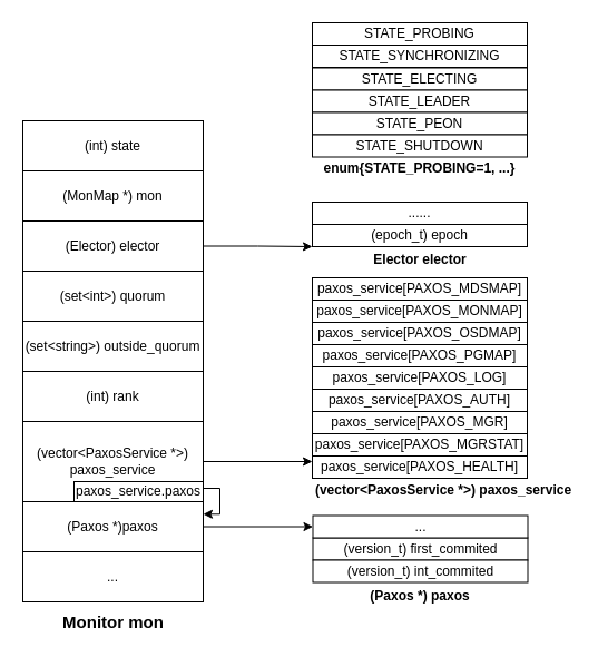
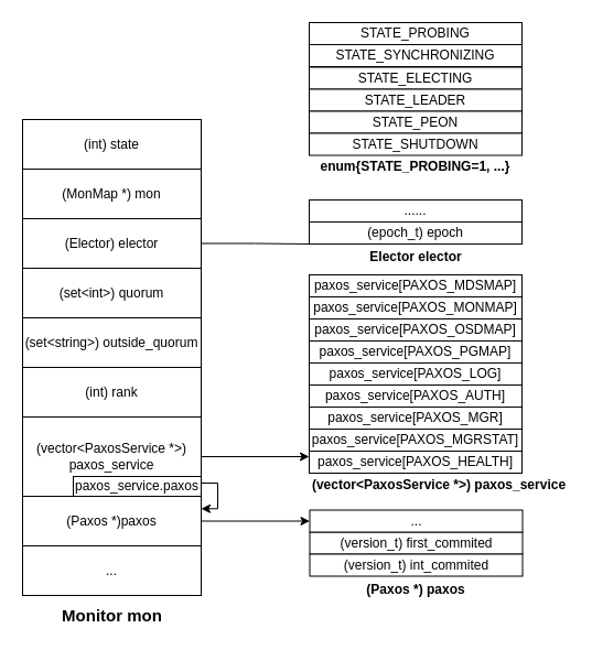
  <mxCell id="0" />
  <mxCell id="1" parent="0" />
  <mxCell id="2" value="(set&amp;lt;string&amp;gt;) outside_quorum" style="rounded=0;whiteSpace=wrap;html=1;" vertex="1" parent="1"><mxGeometry x="20" y="288" width="162" height="45" as="geometry" /></mxCell>
  <mxCell id="3" value="&lt;span style=&quot;font-family: &amp;#34;helvetica&amp;#34;&quot;&gt;(set&amp;lt;int&amp;gt;) quorum&lt;/span&gt;" style="rounded=0;whiteSpace=wrap;html=1;" vertex="1" parent="1"><mxGeometry x="20" y="243" width="162" height="45" as="geometry" /></mxCell>
  <mxCell id="4" value="(MonMap *) mon" style="rounded=0;whiteSpace=wrap;html=1;" vertex="1" parent="1"><mxGeometry x="20" y="153" width="162" height="45" as="geometry" /></mxCell>
  <mxCell id="5" value="(int) state" style="rounded=0;whiteSpace=wrap;html=1;" vertex="1" parent="1"><mxGeometry x="20" y="108" width="162" height="45" as="geometry" /></mxCell>
  <mxCell id="6" value="(int) rank" style="rounded=0;whiteSpace=wrap;html=1;" vertex="1" parent="1"><mxGeometry x="20" y="333" width="162" height="45" as="geometry" /></mxCell>
- <mxCell id="7" style="edgeStyle=orthogonalEdgeStyle;rounded=0;orthogonalLoop=1;jettySize=auto;html=1;exitX=1;exitY=0.5;exitDx=0;exitDy=0;entryX=0;entryY=1;entryDx=0;entryDy=0;" edge="1" parent="1" source="8" target="23"><mxGeometry relative="1" as="geometry"><Array as="points"><mxPoint x="231" y="220" /><mxPoint x="280" y="221" /></Array></mxGeometry></mxCell>
+ <mxCell id="7" style="edgeStyle=orthogonalEdgeStyle;rounded=0;orthogonalLoop=1;jettySize=auto;html=1;exitX=1;exitY=0.5;exitDx=0;exitDy=0;entryX=0;entryY=1;entryDx=0;entryDy=0;endArrow=none;" edge="1" parent="1" source="8" target="23"><mxGeometry relative="1" as="geometry"><Array as="points"><mxPoint x="231" y="220" /><mxPoint x="280" y="221" /></Array></mxGeometry></mxCell>
  <mxCell id="8" value="(Elector) elector" style="rounded=0;whiteSpace=wrap;html=1;" vertex="1" parent="1"><mxGeometry x="20" y="198" width="162" height="45" as="geometry" /></mxCell>
  <mxCell id="9" style="edgeStyle=orthogonalEdgeStyle;rounded=0;orthogonalLoop=1;jettySize=auto;html=1;exitX=1;exitY=0.5;exitDx=0;exitDy=0;entryX=0;entryY=0.25;entryDx=0;entryDy=0;" edge="1" parent="1" source="10" target="31"><mxGeometry relative="1" as="geometry" /></mxCell>
  <mxCell id="10" value="(vector&amp;lt;PaxosService *&amp;gt;) paxos_service" style="rounded=0;whiteSpace=wrap;html=1;" vertex="1" parent="1"><mxGeometry x="20" y="378" width="162" height="72" as="geometry" /></mxCell>
  <mxCell id="11" style="edgeStyle=orthogonalEdgeStyle;rounded=0;orthogonalLoop=1;jettySize=auto;html=1;exitX=1;exitY=0.25;exitDx=0;exitDy=0;entryX=1;entryY=0.25;entryDx=0;entryDy=0;" edge="1" parent="1" source="12" target="14"><mxGeometry relative="1" as="geometry"><Array as="points"><mxPoint x="182" y="438" /><mxPoint x="197" y="438" /><mxPoint x="197" y="461" /></Array></mxGeometry></mxCell>
  <mxCell id="12" value="paxos_service.paxos" style="rounded=0;whiteSpace=wrap;html=1;" vertex="1" parent="1"><mxGeometry x="66" y="432" width="116" height="18" as="geometry" /></mxCell>
  <mxCell id="13" style="edgeStyle=orthogonalEdgeStyle;rounded=0;orthogonalLoop=1;jettySize=auto;html=1;exitX=1;exitY=0.5;exitDx=0;exitDy=0;entryX=0;entryY=0.5;entryDx=0;entryDy=0;" edge="1" parent="1" source="14" target="35"><mxGeometry relative="1" as="geometry" /></mxCell>
  <mxCell id="14" value="(Paxos *)paxos" style="rounded=0;whiteSpace=wrap;html=1;" vertex="1" parent="1"><mxGeometry x="20" y="450" width="162" height="45" as="geometry" /></mxCell>
  <mxCell id="15" value="..." style="rounded=0;whiteSpace=wrap;html=1;" vertex="1" parent="1"><mxGeometry x="20" y="495" width="162" height="45" as="geometry" /></mxCell>
  <mxCell id="16" value="paxos_service[PAXOS_MDSMAP]" style="rounded=0;whiteSpace=wrap;html=1;" vertex="1" parent="1"><mxGeometry x="280" y="249" width="193" height="20" as="geometry" /></mxCell>
  <mxCell id="17" value="STATE_PROBING" style="rounded=0;whiteSpace=wrap;html=1;" vertex="1" parent="1"><mxGeometry x="280" y="20" width="193" height="20" as="geometry" /></mxCell>
  <mxCell id="18" value="STATE_SYNCHRONIZING" style="rounded=0;whiteSpace=wrap;html=1;" vertex="1" parent="1"><mxGeometry x="280" y="40" width="193" height="20" as="geometry" /></mxCell>
  <mxCell id="19" value="STATE_ELECTING" style="rounded=0;whiteSpace=wrap;html=1;" vertex="1" parent="1"><mxGeometry x="280" y="60.5" width="193" height="20" as="geometry" /></mxCell>
  <mxCell id="20" value="STATE_LEADER" style="rounded=0;whiteSpace=wrap;html=1;" vertex="1" parent="1"><mxGeometry x="280" y="80.5" width="193" height="20" as="geometry" /></mxCell>
  <mxCell id="21" value="STATE_PEON" style="rounded=0;whiteSpace=wrap;html=1;" vertex="1" parent="1"><mxGeometry x="280" y="100.5" width="193" height="20" as="geometry" /></mxCell>
  <mxCell id="22" value="STATE_SHUTDOWN" style="rounded=0;whiteSpace=wrap;html=1;" vertex="1" parent="1"><mxGeometry x="280" y="120.5" width="193" height="20" as="geometry" /></mxCell>
  <mxCell id="23" value="(epoch_t) epoch" style="rounded=0;whiteSpace=wrap;html=1;" vertex="1" parent="1"><mxGeometry x="280" y="201" width="193" height="20" as="geometry" /></mxCell>
  <mxCell id="24" value="paxos_service[PAXOS_MONMAP]" style="rounded=0;whiteSpace=wrap;html=1;" vertex="1" parent="1"><mxGeometry x="280" y="269" width="193" height="20" as="geometry" /></mxCell>
  <mxCell id="25" value="paxos_service[PAXOS_OSDMAP]" style="rounded=0;whiteSpace=wrap;html=1;" vertex="1" parent="1"><mxGeometry x="280" y="289" width="193" height="20" as="geometry" /></mxCell>
  <mxCell id="26" value="paxos_service[PAXOS_PGMAP]" style="rounded=0;whiteSpace=wrap;html=1;" vertex="1" parent="1"><mxGeometry x="280" y="309" width="193" height="20" as="geometry" /></mxCell>
  <mxCell id="27" value="paxos_service[PAXOS_LOG]" style="rounded=0;whiteSpace=wrap;html=1;" vertex="1" parent="1"><mxGeometry x="280" y="329" width="193" height="20" as="geometry" /></mxCell>
  <mxCell id="28" value="paxos_service[PAXOS_AUTH]" style="rounded=0;whiteSpace=wrap;html=1;" vertex="1" parent="1"><mxGeometry x="280" y="349" width="193" height="20" as="geometry" /></mxCell>
  <mxCell id="29" value="paxos_service[PAXOS_MGR]" style="rounded=0;whiteSpace=wrap;html=1;" vertex="1" parent="1"><mxGeometry x="280" y="369" width="193" height="20" as="geometry" /></mxCell>
  <mxCell id="30" value="paxos_service[PAXOS_MGRSTAT]" style="rounded=0;whiteSpace=wrap;html=1;" vertex="1" parent="1"><mxGeometry x="280" y="389" width="193" height="20" as="geometry" /></mxCell>
  <mxCell id="31" value="paxos_service[PAXOS_HEALTH]" style="rounded=0;whiteSpace=wrap;html=1;" vertex="1" parent="1"><mxGeometry x="280" y="409" width="193" height="20" as="geometry" /></mxCell>
  <mxCell id="32" value="......" style="rounded=0;whiteSpace=wrap;html=1;" vertex="1" parent="1"><mxGeometry x="280" y="181" width="193" height="20" as="geometry" /></mxCell>
  <mxCell id="33" value="(version_t) first_commited" style="rounded=0;whiteSpace=wrap;html=1;" vertex="1" parent="1"><mxGeometry x="280.5" y="482.5" width="193" height="20" as="geometry" /></mxCell>
  <mxCell id="34" value="(version_t) int_commited" style="rounded=0;whiteSpace=wrap;html=1;" vertex="1" parent="1"><mxGeometry x="280.5" y="502.5" width="193" height="20" as="geometry" /></mxCell>
  <mxCell id="35" value="..." style="rounded=0;whiteSpace=wrap;html=1;" vertex="1" parent="1"><mxGeometry x="280.5" y="462.5" width="193" height="20" as="geometry" /></mxCell>
  <mxCell id="36" value="enum{STATE_PROBING=1, ...}" style="text;html=1;strokeColor=none;fillColor=none;align=center;verticalAlign=middle;whiteSpace=wrap;rounded=0;fontStyle=1" vertex="1" parent="1"><mxGeometry x="280" y="140.5" width="193" height="20" as="geometry" /></mxCell>
  <mxCell id="37" value="Elector elector" style="text;html=1;strokeColor=none;fillColor=none;align=center;verticalAlign=middle;whiteSpace=wrap;rounded=0;fontStyle=1" vertex="1" parent="1"><mxGeometry x="281" y="223" width="192" height="20" as="geometry" /></mxCell>
  <mxCell id="38" value="&lt;span style=&quot;&quot;&gt;(vector&amp;lt;PaxosService *&amp;gt;) paxos_service&lt;/span&gt;" style="text;html=1;strokeColor=none;fillColor=none;align=center;verticalAlign=middle;whiteSpace=wrap;rounded=0;fontStyle=1" vertex="1" parent="1"><mxGeometry x="281" y="430" width="234" height="20" as="geometry" /></mxCell>
  <mxCell id="39" value="(Paxos *) paxos" style="text;html=1;strokeColor=none;fillColor=none;align=center;verticalAlign=middle;whiteSpace=wrap;rounded=0;fontStyle=1" vertex="1" parent="1"><mxGeometry x="280" y="525" width="194" height="20" as="geometry" /></mxCell>
  <mxCell id="40" value="Monitor mon" style="text;html=1;strokeColor=none;fillColor=none;align=center;verticalAlign=middle;whiteSpace=wrap;rounded=0;fontStyle=1;fontSize=15;" vertex="1" parent="1"><mxGeometry x="49.75" y="548" width="102.5" height="20" as="geometry" /></mxCell>
